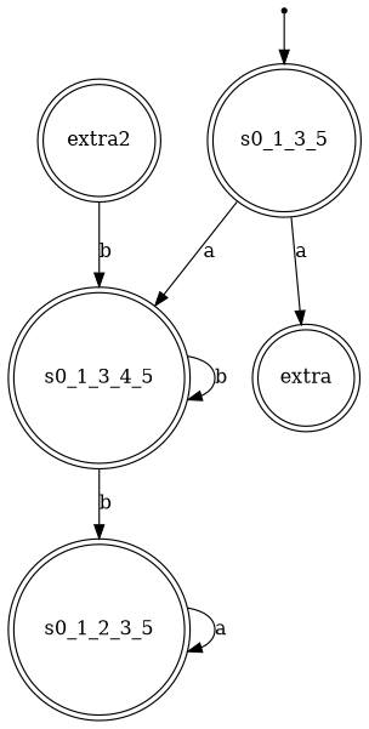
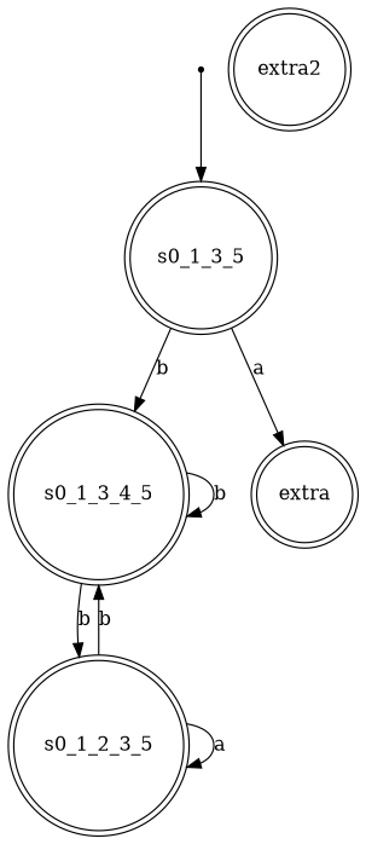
  digraph {
    rankdir=TB
    node [shape=doublecircle]
    s0_1_3_5
    s0_1_3_4_5
    extra
    __start_point__ [shape=point]
    s0_1_2_3_5
    extra2
-   s0_1_3_5 -> s0_1_3_4_5 [label=a]
+   s0_1_3_5 -> s0_1_3_4_5 [label=b]
    s0_1_3_5 -> extra [label=a]
    s0_1_3_4_5 -> s0_1_3_4_5 [label=b]
    s0_1_3_4_5 -> s0_1_2_3_5 [label=b]
    __start_point__ -> s0_1_3_5
-   extra2 -> s0_1_3_4_5 [label=b]
+   s0_1_2_3_5 -> s0_1_3_4_5 [label=b]
    s0_1_2_3_5 -> s0_1_2_3_5 [label=a]
  }
